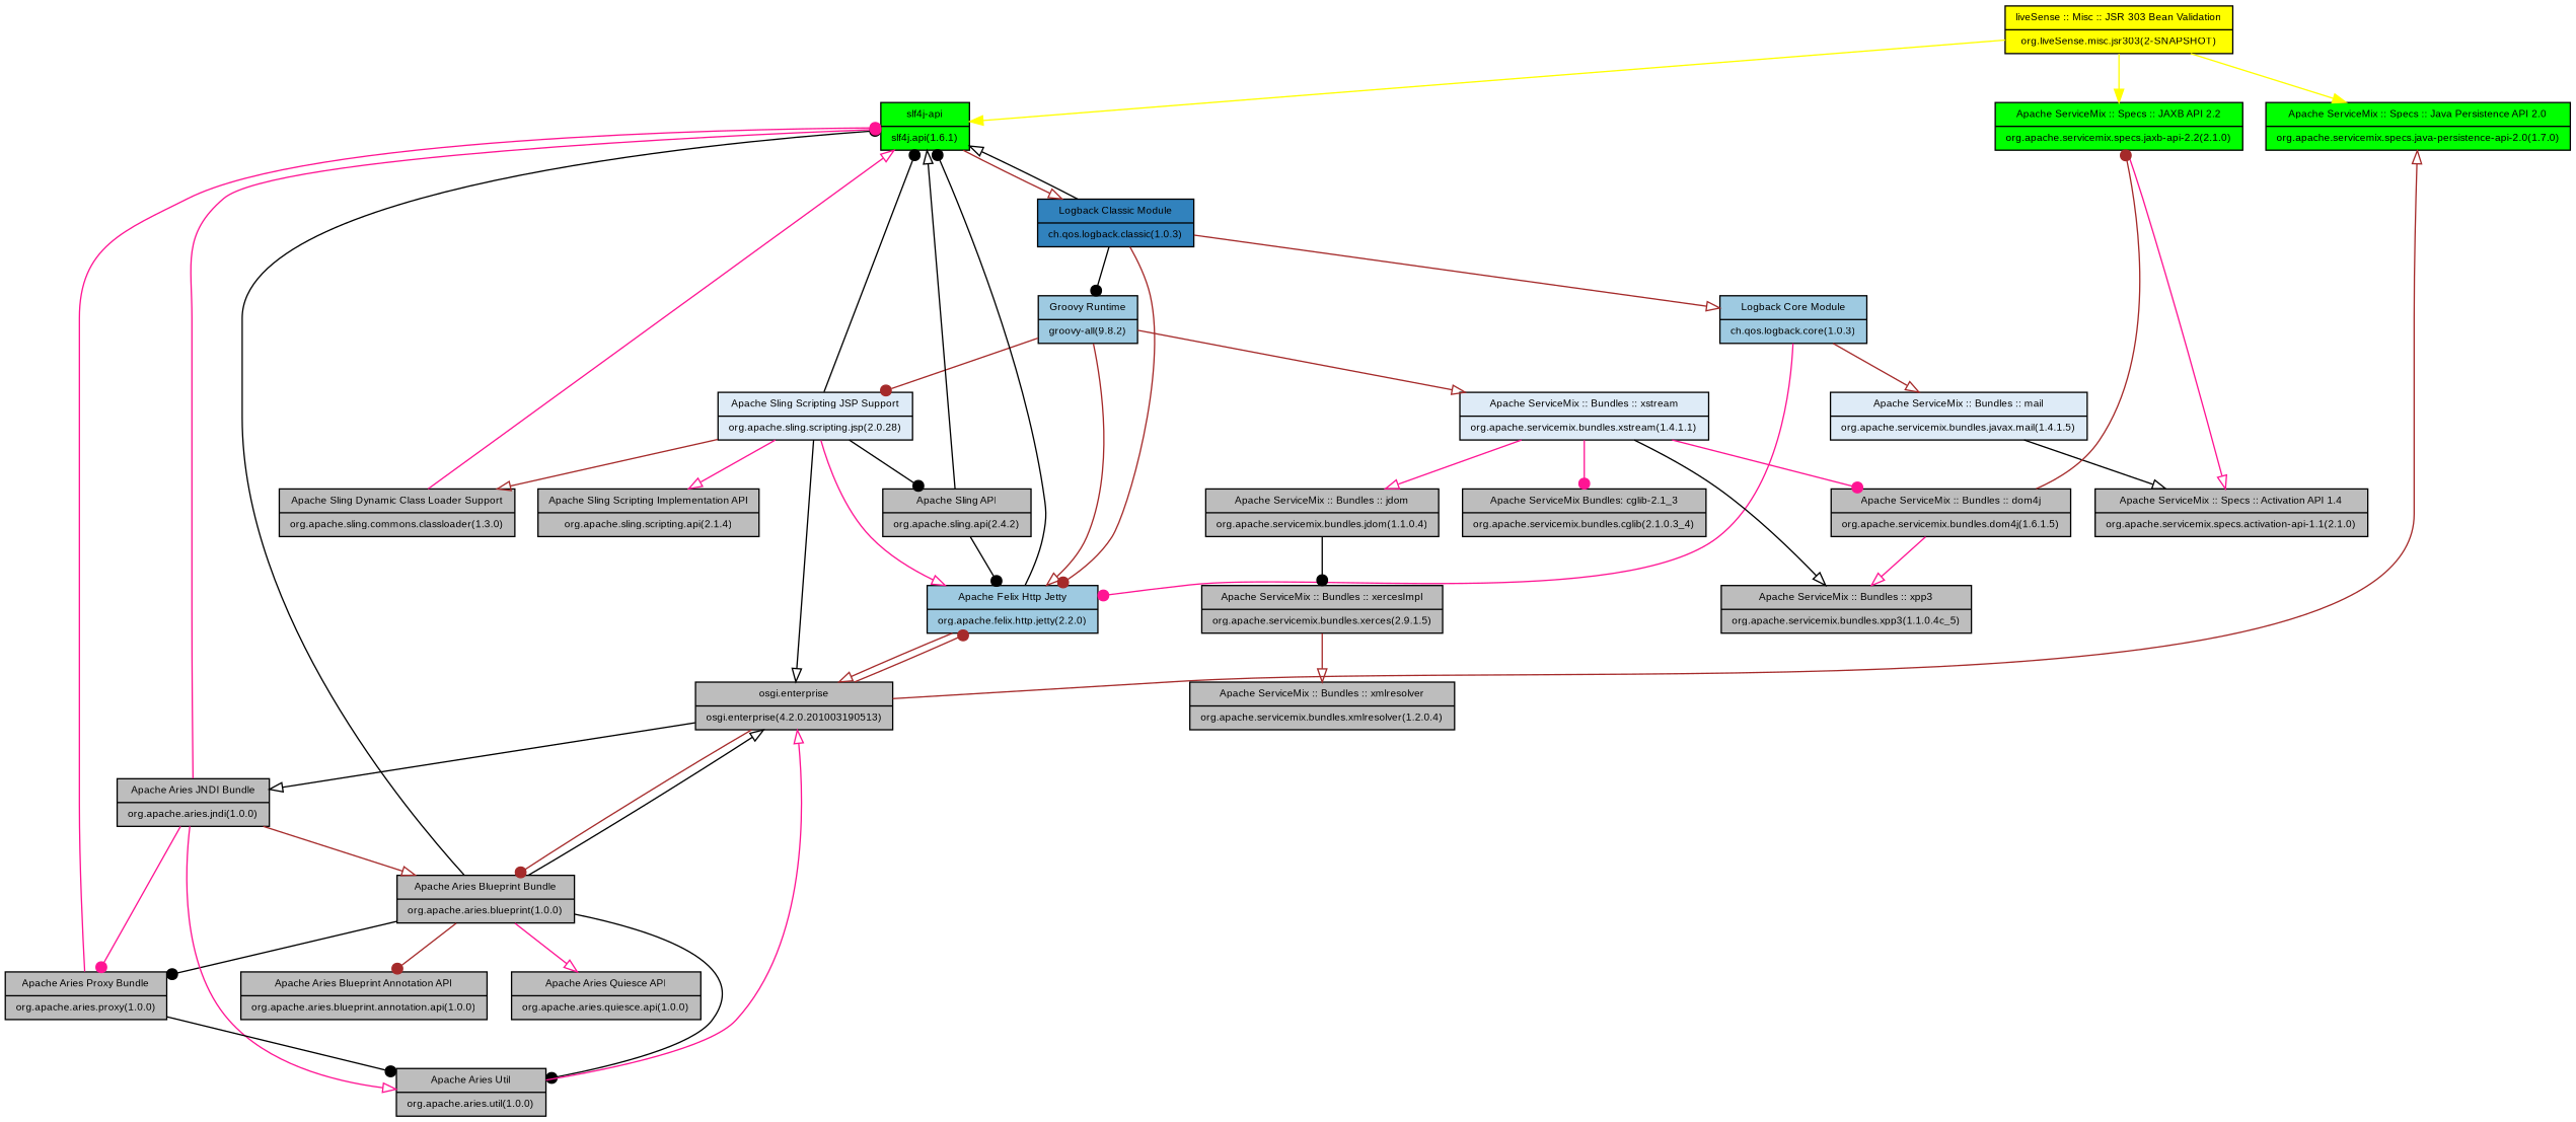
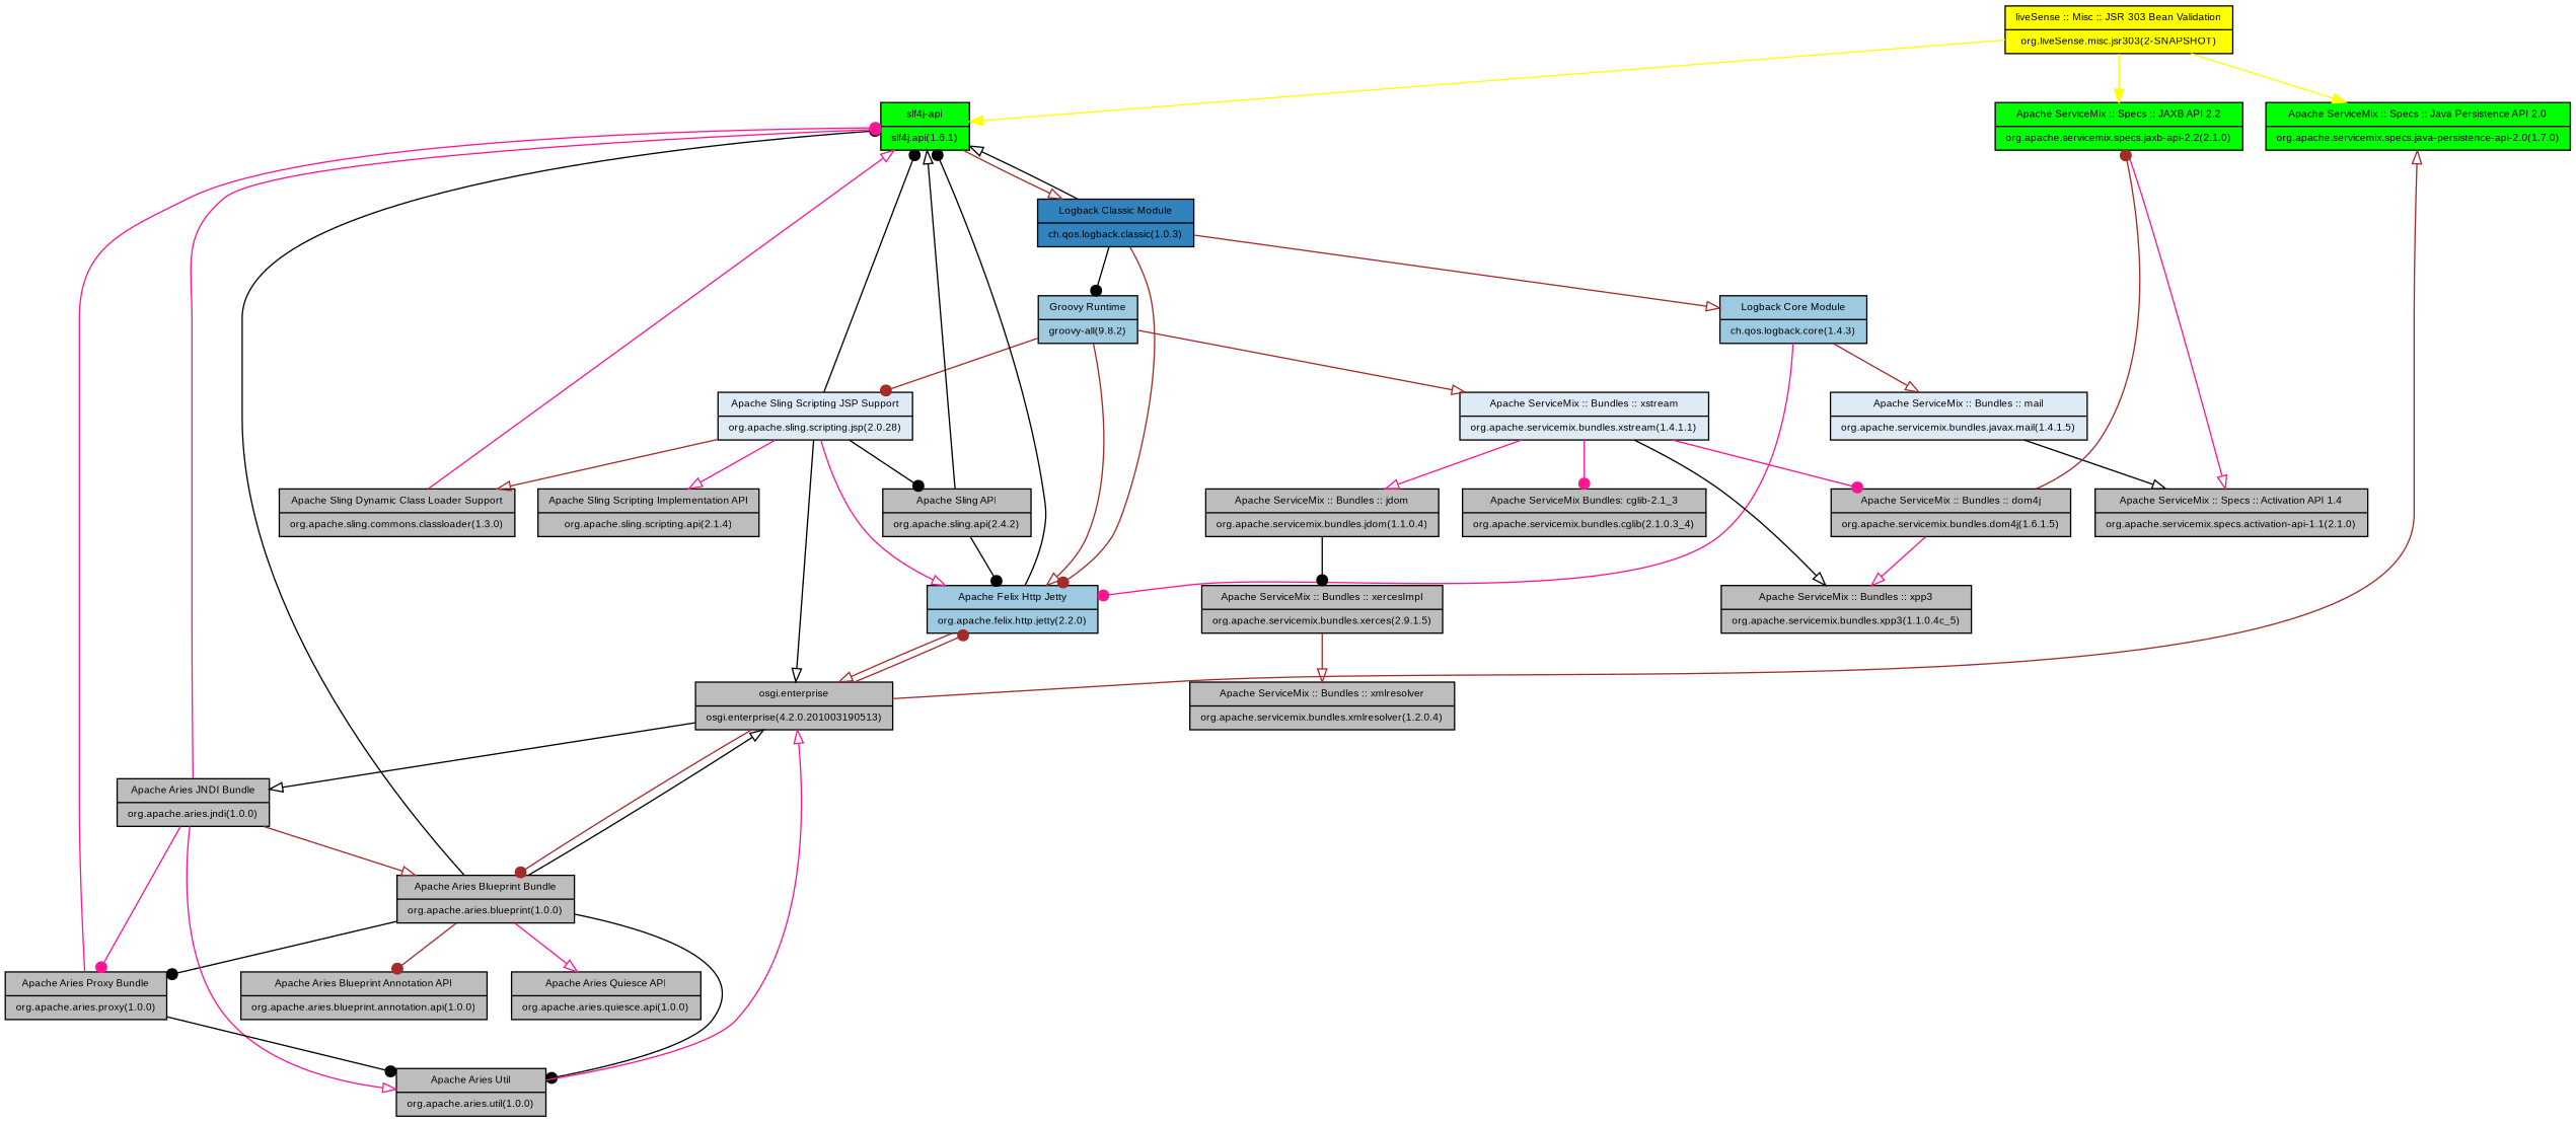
  digraph {
    node [fillcolor="/greys3/2" fontname=Arial fontsize=8 shape=record style=filled]
    edge [arrowhead=onormal color=black]
    n1 [fillcolor=green label="{slf4j-api | slf4j.api(1.6.1)}"]
    n2 [fillcolor=green label="{Apache ServiceMix :: Specs :: Java Persistence API 2.0 | org.apache.servicemix.specs.java-persistence-api-2.0(1.7.0)}"]
    n3 [fillcolor=green label="{Apache ServiceMix :: Specs :: JAXB API 2.2 | org.apache.servicemix.specs.jaxb-api-2.2(2.1.0)}"]
    n4 [fillcolor="/blues3/3" label="{Logback Classic Module | ch.qos.logback.classic(1.0.3)}"]
    n5 [label="{Apache ServiceMix :: Specs :: Activation API 1.4 | org.apache.servicemix.specs.activation-api-1.1(2.1.0)}"]
    n6 [fillcolor=yellow label="{liveSense :: Misc :: JSR 303 Bean Validation | org.liveSense.misc.jsr303(2-SNAPSHOT)}"]
    n7 [fillcolor="/blues3/2" label="{Groovy Runtime | groovy-all(9.8.2)}"]
    n8 [fillcolor="/blues3/2" label="{Apache Felix Http Jetty | org.apache.felix.http.jetty(2.2.0)}"]
-   n9 [fillcolor="/blues3/2" label="{Logback Core Module | ch.qos.logback.core(1.0.3)}"]
+   n9 [fillcolor="/blues3/2" label="{Logback Core Module | ch.qos.logback.core(1.4.3)}"]
    n10 [fillcolor="/blues3/1" label="{Apache ServiceMix :: Bundles :: xstream | org.apache.servicemix.bundles.xstream(1.4.1.1)}"]
    n11 [fillcolor="/blues3/1" label="{Apache Sling Scripting JSP Support | org.apache.sling.scripting.jsp(2.0.28)}"]
    n12 [label="{osgi.enterprise | osgi.enterprise(4.2.0.201003190513)}"]
    n13 [fillcolor="/blues3/1" label="{Apache ServiceMix :: Bundles :: mail | org.apache.servicemix.bundles.javax.mail(1.4.1.5)}"]
    n14 [label="{Apache ServiceMix :: Bundles :: xpp3 | org.apache.servicemix.bundles.xpp3(1.1.0.4c_5)}"]
    n15 [label="{Apache ServiceMix Bundles: cglib-2.1_3 | org.apache.servicemix.bundles.cglib(2.1.0.3_4)}"]
    n16 [label="{Apache ServiceMix :: Bundles :: jdom | org.apache.servicemix.bundles.jdom(1.1.0.4)}"]
    n17 [label="{Apache ServiceMix :: Bundles :: dom4j | org.apache.servicemix.bundles.dom4j(1.6.1.5)}"]
    n18 [label="{Apache Sling Scripting Implementation API | org.apache.sling.scripting.api(2.1.4)}"]
    n19 [label="{Apache Sling API | org.apache.sling.api(2.4.2)}"]
    n20 [label="{Apache Sling Dynamic Class Loader Support | org.apache.sling.commons.classloader(1.3.0)}"]
    n21 [label="{Apache Aries Blueprint Bundle | org.apache.aries.blueprint(1.0.0)}"]
    n22 [label="{Apache Aries JNDI Bundle | org.apache.aries.jndi(1.0.0)}"]
    n23 [label="{Apache ServiceMix :: Bundles :: xercesImpl | org.apache.servicemix.bundles.xerces(2.9.1.5)}"]
    n24 [label="{Apache Aries Proxy Bundle | org.apache.aries.proxy(1.0.0)}"]
    n25 [label="{Apache Aries Quiesce API | org.apache.aries.quiesce.api(1.0.0)}"]
    n26 [label="{Apache Aries Util | org.apache.aries.util(1.0.0)}"]
    n27 [label="{Apache Aries Blueprint Annotation API | org.apache.aries.blueprint.annotation.api(1.0.0)}"]
    n28 [label="{Apache ServiceMix :: Bundles :: xmlresolver | org.apache.servicemix.bundles.xmlresolver(1.2.0.4)}"]
    subgraph sub_1 {
      rank=same
      n1
      n2
      n3
    }
    n1 -> n4 [color=brown]
    n3 -> n5 [color=deeppink]
    n4 -> n1
    n4 -> n7 [arrowhead=dot]
    n4 -> n8 [arrowhead=dot color=brown]
    n4 -> n9 [color=brown]
    n6 -> n1 [color=yellow arrowhead=""]
    n6 -> n2 [color=yellow arrowhead=""]
    n6 -> n3 [color=yellow arrowhead=""]
    n7 -> n8 [color=brown]
    n7 -> n10 [color=brown]
    n7 -> n11 [arrowhead=dot color=brown]
    n8 -> n1 [arrowhead=dot]
    n8 -> n12 [color=brown]
    n9 -> n8 [arrowhead=dot color=deeppink]
    n9 -> n13 [color=brown]
    n10 -> n14
    n10 -> n15 [arrowhead=dot color=deeppink]
    n10 -> n16 [color=deeppink]
    n10 -> n17 [arrowhead=dot color=deeppink]
    n11 -> n1 [arrowhead=dot]
    n11 -> n8 [color=deeppink]
    n11 -> n12
    n11 -> n18 [color=deeppink]
    n11 -> n19 [arrowhead=dot]
    n11 -> n20 [color=brown]
    n12 -> n2 [color=brown]
    n12 -> n8 [arrowhead=dot color=brown]
    n12 -> n21 [arrowhead=dot color=brown]
    n12 -> n22
    n13 -> n5
    n16 -> n23 [arrowhead=dot]
    n17 -> n3 [arrowhead=dot color=brown]
    n17 -> n14 [color=deeppink]
    n19 -> n1
    n19 -> n8 [arrowhead=dot]
    n20 -> n1 [color=deeppink]
    n21 -> n1 [arrowhead=dot]
    n21 -> n12
    n21 -> n24 [arrowhead=dot]
    n21 -> n25 [color=deeppink]
    n21 -> n26 [arrowhead=dot]
    n21 -> n27 [arrowhead=dot color=brown]
    n22 -> n1 [arrowhead=dot color=deeppink]
    n22 -> n21 [color=brown]
    n22 -> n24 [arrowhead=dot color=deeppink]
    n22 -> n26 [color=deeppink]
    n23 -> n28 [color=brown]
    n24 -> n1 [arrowhead=dot color=deeppink]
    n24 -> n26 [arrowhead=dot]
    n26 -> n12 [color=deeppink]
  }
